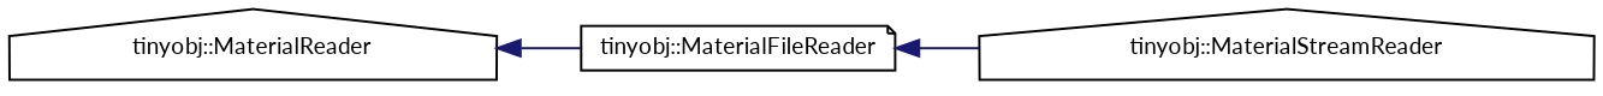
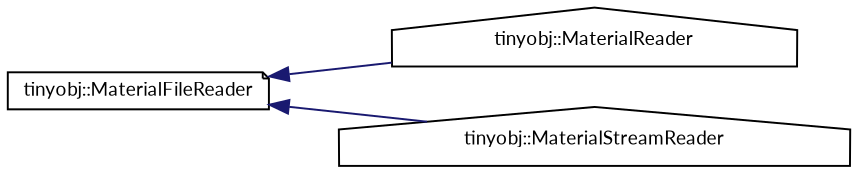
  digraph {
    fontname=Lato
    rankdir=LR
    node [color=black fillcolor=white fontname=Lato fontsize=10 shape=house style=filled]
    edge [color=midnightblue dir=back fontname=Lato fontsize=10 labelfontname=Helvetica labelfontsize=10 style=solid]
    n1 [height=0.2 label="tinyobj::MaterialReader" width=0.4]
    n2 [height=0.2 label="tinyobj::MaterialFileReader" shape=note width=0.4]
    n3 [height=0.2 label="tinyobj::MaterialStreamReader" width=0.4]
-   n1 -> n2
+   n2 -> n1
    n2 -> n3
  }
